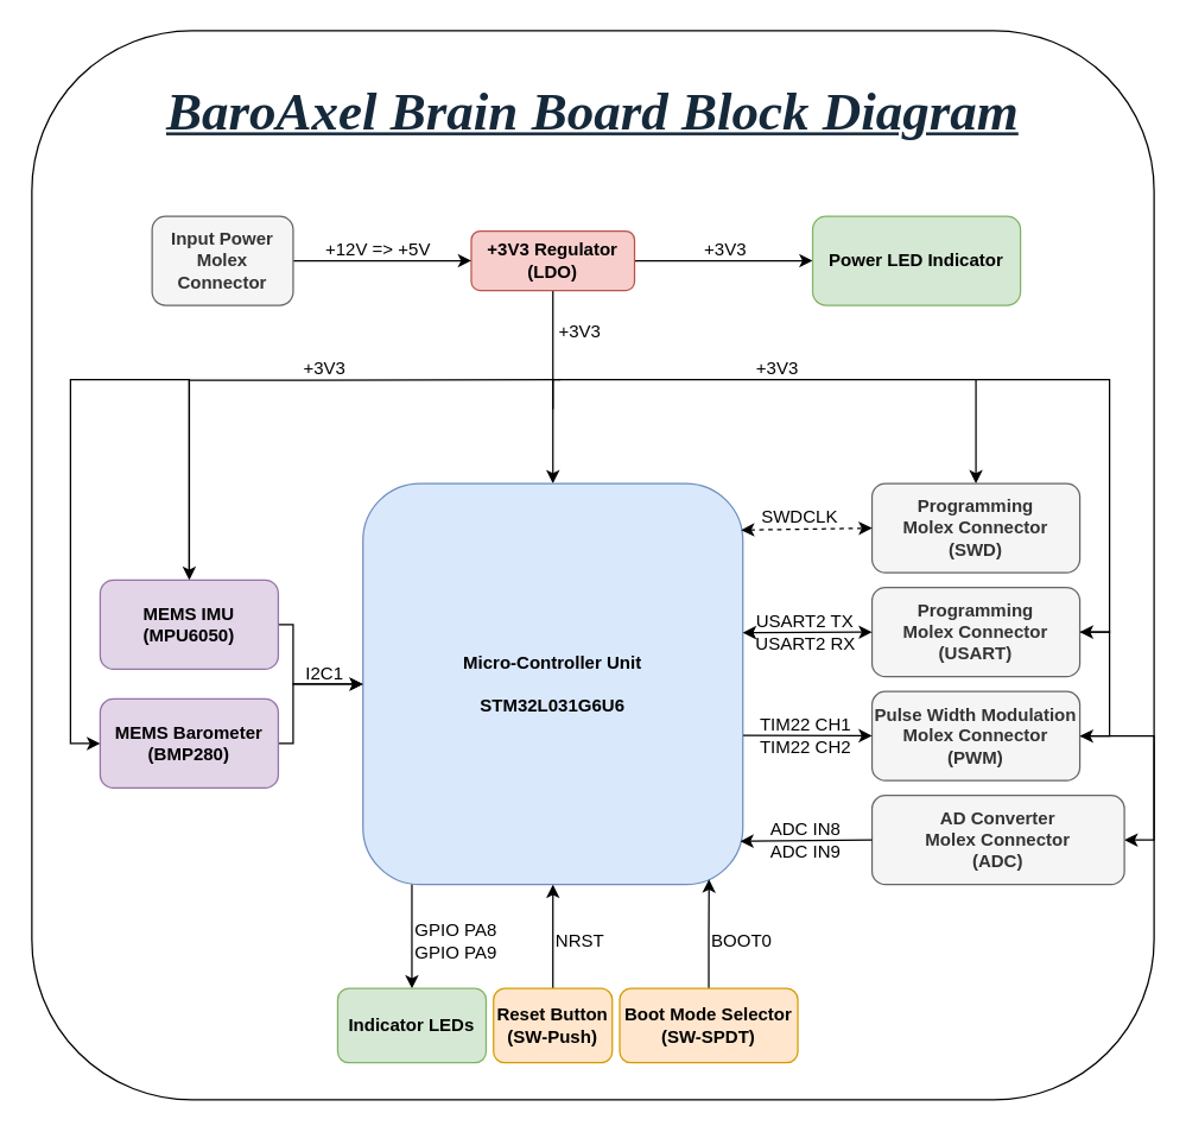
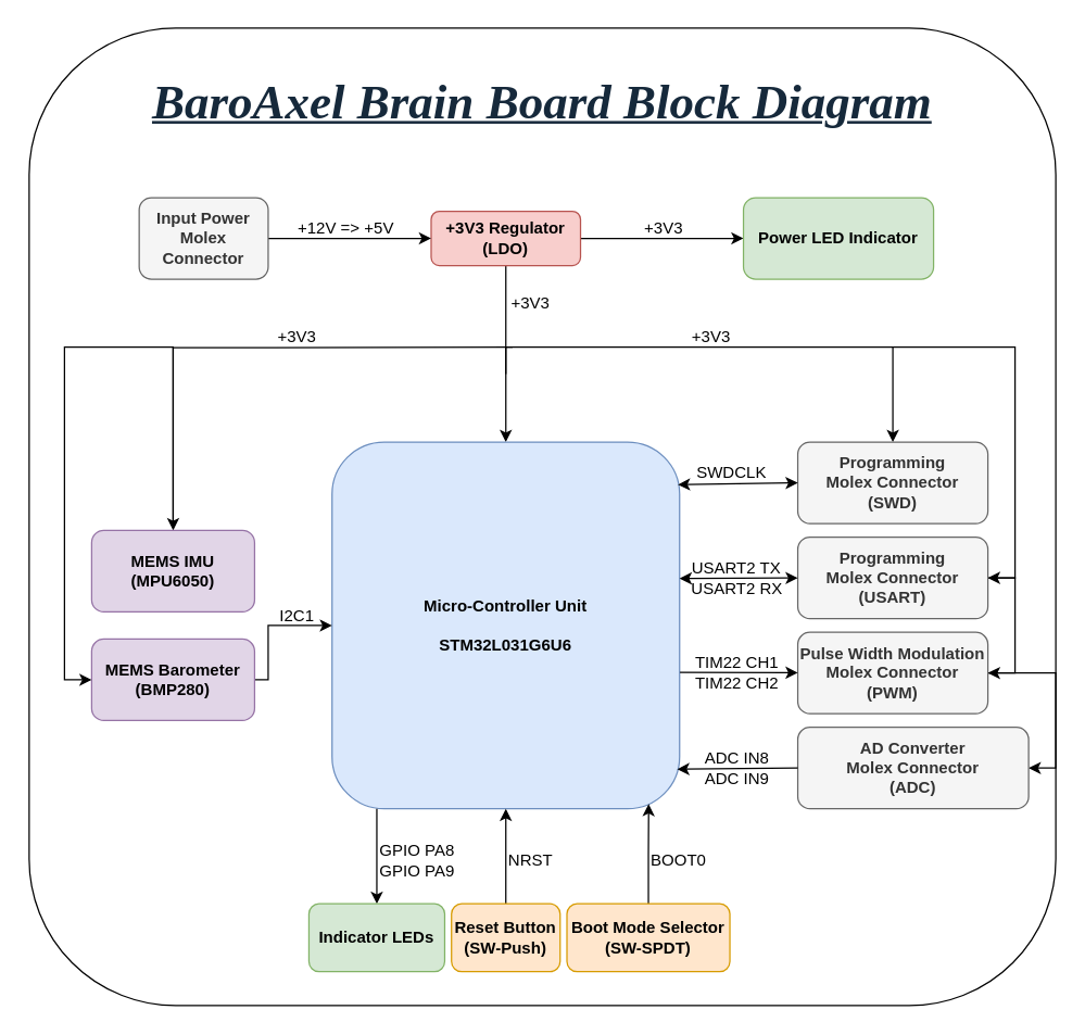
  <mxCell id="0" />
  <mxCell id="1" parent="0" />
  <mxCell id="2" value="" style="rounded=1;labelBackgroundColor=none;html=1;whiteSpace=wrap;fontColor=default;strokeColor=default;" parent="1" vertex="1"><mxGeometry x="20.98" y="20" width="756.02" height="720" as="geometry" /></mxCell>
  <mxCell id="3" style="edgeStyle=orthogonalEdgeStyle;rounded=0;orthogonalLoop=1;jettySize=auto;html=1;exitX=0.5;exitY=1;exitDx=0;exitDy=0;entryX=0.5;entryY=0;entryDx=0;entryDy=0;" parent="1" source="8" target="11" edge="1"><mxGeometry relative="1" as="geometry" /></mxCell>
  <mxCell id="4" style="edgeStyle=orthogonalEdgeStyle;rounded=0;orthogonalLoop=1;jettySize=auto;html=1;entryX=0;entryY=0.5;entryDx=0;entryDy=0;" parent="1" source="8" target="26" edge="1"><mxGeometry relative="1" as="geometry" /></mxCell>
  <mxCell id="5" style="edgeStyle=orthogonalEdgeStyle;rounded=0;orthogonalLoop=1;jettySize=auto;html=1;" parent="1" target="12" edge="1"><mxGeometry relative="1" as="geometry"><mxPoint x="417" y="285" as="targetPoint" /><mxPoint x="372" y="275" as="sourcePoint" /><Array as="points"><mxPoint x="372" y="255" /><mxPoint x="657" y="255" /></Array></mxGeometry></mxCell>
  <mxCell id="6" style="edgeStyle=orthogonalEdgeStyle;rounded=0;orthogonalLoop=1;jettySize=auto;html=1;entryX=1;entryY=0.5;entryDx=0;entryDy=0;" parent="1" target="14" edge="1"><mxGeometry relative="1" as="geometry"><mxPoint x="657" y="255" as="sourcePoint" /><Array as="points"><mxPoint x="717" y="255" /><mxPoint x="747" y="255" /><mxPoint x="747" y="425" /></Array></mxGeometry></mxCell>
  <mxCell id="7" style="edgeStyle=orthogonalEdgeStyle;rounded=0;orthogonalLoop=1;jettySize=auto;html=1;entryX=0.5;entryY=0;entryDx=0;entryDy=0;" parent="1" target="23" edge="1"><mxGeometry relative="1" as="geometry"><mxPoint x="377" y="255" as="sourcePoint" /></mxGeometry></mxCell>
  <mxCell id="8" value="&lt;b&gt;+3V3 Regulator&lt;br&gt;(LDO)&lt;/b&gt;" style="rounded=1;whiteSpace=wrap;html=1;fillColor=#f8cecc;strokeColor=#b85450;" parent="1" vertex="1"><mxGeometry x="317.01" y="155" width="110" height="40" as="geometry" /></mxCell>
  <mxCell id="9" style="edgeStyle=orthogonalEdgeStyle;rounded=0;orthogonalLoop=1;jettySize=auto;html=1;entryX=0;entryY=0.5;entryDx=0;entryDy=0;" parent="1" source="10" target="8" edge="1"><mxGeometry relative="1" as="geometry" /></mxCell>
  <mxCell id="10" value="&lt;b&gt;Input Power Molex Connector&lt;/b&gt;" style="rounded=1;whiteSpace=wrap;html=1;fillColor=#f5f5f5;fontColor=#333333;strokeColor=#666666;" parent="1" vertex="1"><mxGeometry x="102" y="145" width="95.01" height="60" as="geometry" /></mxCell>
  <mxCell id="11" value="&lt;b&gt;Micro-Controller Unit&lt;br&gt;&lt;br&gt;STM32L031G6U6&lt;/b&gt;" style="rounded=1;whiteSpace=wrap;html=1;fillColor=#dae8fc;strokeColor=#6c8ebf;" parent="1" vertex="1"><mxGeometry x="244.04" y="325" width="255.93" height="270" as="geometry" /></mxCell>
  <mxCell id="12" value="&lt;b&gt;Programming&lt;br&gt;Molex Connector&lt;br&gt;(SWD)&lt;/b&gt;" style="rounded=1;whiteSpace=wrap;html=1;fillColor=#f5f5f5;fontColor=#333333;strokeColor=#666666;" parent="1" vertex="1"><mxGeometry x="587" y="325" width="140" height="60" as="geometry" /></mxCell>
  <mxCell id="13" style="edgeStyle=orthogonalEdgeStyle;rounded=0;orthogonalLoop=1;jettySize=auto;html=1;entryX=1;entryY=0.5;entryDx=0;entryDy=0;" parent="1" target="16" edge="1"><mxGeometry relative="1" as="geometry"><mxPoint x="727" y="425" as="sourcePoint" /><Array as="points"><mxPoint x="747" y="425" /><mxPoint x="747" y="495" /></Array></mxGeometry></mxCell>
  <mxCell id="14" value="&lt;b&gt;Programming&lt;br&gt;Molex Connector&lt;br&gt;(USART)&lt;/b&gt;" style="rounded=1;whiteSpace=wrap;html=1;fillColor=#f5f5f5;fontColor=#333333;strokeColor=#666666;" parent="1" vertex="1"><mxGeometry x="587" y="395" width="140" height="60" as="geometry" /></mxCell>
  <mxCell id="15" style="edgeStyle=orthogonalEdgeStyle;rounded=0;orthogonalLoop=1;jettySize=auto;html=1;entryX=1;entryY=0.5;entryDx=0;entryDy=0;exitX=1;exitY=0.5;exitDx=0;exitDy=0;" parent="1" source="16" target="17" edge="1"><mxGeometry relative="1" as="geometry" /></mxCell>
  <mxCell id="16" value="&lt;b&gt;Pulse Width Modulation&lt;br&gt;Molex Connector&lt;br&gt;(PWM)&lt;/b&gt;" style="rounded=1;whiteSpace=wrap;html=1;fillColor=#f5f5f5;fontColor=#333333;strokeColor=#666666;" parent="1" vertex="1"><mxGeometry x="587" y="465" width="140" height="60" as="geometry" /></mxCell>
  <mxCell id="17" value="&lt;b&gt;AD Converter&lt;br&gt;Molex Connector&lt;br&gt;(ADC)&lt;/b&gt;" style="rounded=1;whiteSpace=wrap;html=1;fillColor=#f5f5f5;fontColor=#333333;strokeColor=#666666;" parent="1" vertex="1"><mxGeometry x="587" y="535" width="170" height="60" as="geometry" /></mxCell>
  <mxCell id="18" value="" style="endArrow=classic;html=1;rounded=0;exitX=1.001;exitY=0.628;exitDx=0;exitDy=0;exitPerimeter=0;" parent="1" source="11" target="16" edge="1"><mxGeometry width="50" height="50" relative="1" as="geometry"><mxPoint x="542.926" y="520.38" as="sourcePoint" /><mxPoint x="637.68" y="519.61" as="targetPoint" /><Array as="points" /></mxGeometry></mxCell>
  <mxCell id="19" style="edgeStyle=orthogonalEdgeStyle;rounded=0;orthogonalLoop=1;jettySize=auto;html=1;entryX=0;entryY=0.5;entryDx=0;entryDy=0;" parent="1" source="20" target="11" edge="1"><mxGeometry relative="1" as="geometry"><Array as="points"><mxPoint x="197" y="500" /><mxPoint x="197" y="460" /></Array></mxGeometry></mxCell>
  <mxCell id="20" value="&lt;b&gt;MEMS Barometer&lt;br&gt;(BMP280)&lt;/b&gt;" style="rounded=1;whiteSpace=wrap;html=1;fillColor=#e1d5e7;strokeColor=#9673a6;" parent="1" vertex="1"><mxGeometry x="67" y="470" width="120" height="60" as="geometry" /></mxCell>
- <mxCell id="21" style="edgeStyle=orthogonalEdgeStyle;rounded=0;orthogonalLoop=1;jettySize=auto;html=1;entryX=0;entryY=0.5;entryDx=0;entryDy=0;" parent="1" source="23" target="11" edge="1"><mxGeometry x="0.308" y="-18" relative="1" as="geometry"><Array as="points"><mxPoint x="197" y="420" /><mxPoint x="197" y="460" /></Array><mxPoint as="offset" /></mxGeometry></mxCell>
  <mxCell id="22" style="edgeStyle=orthogonalEdgeStyle;rounded=0;orthogonalLoop=1;jettySize=auto;html=1;entryX=0;entryY=0.5;entryDx=0;entryDy=0;" parent="1" target="20" edge="1"><mxGeometry relative="1" as="geometry"><mxPoint x="127" y="385" as="sourcePoint" /><Array as="points"><mxPoint x="127" y="255" /><mxPoint x="47" y="255" /><mxPoint x="47" y="500" /></Array></mxGeometry></mxCell>
  <mxCell id="23" value="&lt;b&gt;MEMS IMU&lt;br&gt;(MPU6050)&lt;/b&gt;" style="rounded=1;whiteSpace=wrap;html=1;fillColor=#e1d5e7;strokeColor=#9673a6;" parent="1" vertex="1"><mxGeometry x="67" y="390" width="120" height="60" as="geometry" /></mxCell>
  <mxCell id="24" style="edgeStyle=orthogonalEdgeStyle;rounded=0;orthogonalLoop=1;jettySize=auto;html=1;entryX=0.5;entryY=0;entryDx=0;entryDy=0;" parent="1" target="25" edge="1"><mxGeometry relative="1" as="geometry"><Array as="points"><mxPoint x="277" y="595" /></Array><mxPoint x="277" y="595" as="sourcePoint" /></mxGeometry></mxCell>
  <mxCell id="25" value="&lt;b&gt;Indicator LEDs&lt;/b&gt;" style="rounded=1;whiteSpace=wrap;html=1;fillColor=#d5e8d4;strokeColor=#82b366;" parent="1" vertex="1"><mxGeometry x="227" y="665" width="100" height="50" as="geometry" /></mxCell>
  <mxCell id="26" value="&lt;b&gt;Power LED Indicator&lt;/b&gt;" style="rounded=1;whiteSpace=wrap;html=1;fillColor=#d5e8d4;strokeColor=#82b366;" parent="1" vertex="1"><mxGeometry x="547" y="145" width="140" height="60" as="geometry" /></mxCell>
  <mxCell id="27" style="edgeStyle=orthogonalEdgeStyle;rounded=0;orthogonalLoop=1;jettySize=auto;html=1;entryX=0.911;entryY=0.987;entryDx=0;entryDy=0;entryPerimeter=0;" parent="1" source="28" target="11" edge="1"><mxGeometry relative="1" as="geometry" /></mxCell>
  <mxCell id="28" value="&lt;b&gt;Boot Mode Selector&lt;br&gt;(SW-SPDT)&lt;br&gt;&lt;/b&gt;" style="rounded=1;whiteSpace=wrap;html=1;fillColor=#ffe6cc;strokeColor=#d79b00;" parent="1" vertex="1"><mxGeometry x="417" y="665" width="120" height="50" as="geometry" /></mxCell>
  <mxCell id="29" style="edgeStyle=orthogonalEdgeStyle;rounded=0;orthogonalLoop=1;jettySize=auto;html=1;" parent="1" source="30" edge="1"><mxGeometry relative="1" as="geometry"><mxPoint x="372" y="595" as="targetPoint" /></mxGeometry></mxCell>
  <mxCell id="30" value="&lt;b&gt;Reset Button&lt;br&gt;(SW-Push)&lt;br&gt;&lt;/b&gt;" style="rounded=1;whiteSpace=wrap;html=1;fillColor=#ffe6cc;strokeColor=#d79b00;" parent="1" vertex="1"><mxGeometry x="332" y="665" width="80" height="50" as="geometry" /></mxCell>
  <mxCell id="31" value="+12V =&amp;gt; +5V" style="text;html=1;strokeColor=none;fillColor=none;align=center;verticalAlign=middle;whiteSpace=wrap;rounded=0;labelBackgroundColor=none;" parent="1" vertex="1"><mxGeometry x="217" y="160" width="75" height="15" as="geometry" /></mxCell>
  <mxCell id="32" value="+3V3" style="text;html=1;strokeColor=none;fillColor=none;align=center;verticalAlign=middle;whiteSpace=wrap;rounded=0;labelBackgroundColor=none;" parent="1" vertex="1"><mxGeometry x="457" y="160" width="62.96" height="15" as="geometry" /></mxCell>
  <mxCell id="33" value="+3V3" style="text;html=1;strokeColor=none;fillColor=none;align=center;verticalAlign=middle;whiteSpace=wrap;rounded=0;labelBackgroundColor=none;" parent="1" vertex="1"><mxGeometry x="359.04" y="215" width="62.96" height="15" as="geometry" /></mxCell>
  <mxCell id="34" value="+3V3" style="text;html=1;strokeColor=none;fillColor=none;align=center;verticalAlign=middle;whiteSpace=wrap;rounded=0;labelBackgroundColor=none;" parent="1" vertex="1"><mxGeometry x="492" y="240" width="62.96" height="15" as="geometry" /></mxCell>
  <mxCell id="35" value="+3V3" style="text;html=1;strokeColor=none;fillColor=none;align=center;verticalAlign=middle;whiteSpace=wrap;rounded=0;labelBackgroundColor=none;" parent="1" vertex="1"><mxGeometry x="187" y="240" width="62.96" height="15" as="geometry" /></mxCell>
  <mxCell id="36" value="I2C1" style="text;html=1;strokeColor=none;fillColor=none;align=center;verticalAlign=middle;whiteSpace=wrap;rounded=0;labelBackgroundColor=none;" parent="1" vertex="1"><mxGeometry x="187" y="445" width="62.96" height="15" as="geometry" /></mxCell>
  <mxCell id="37" value="SWDCLK" style="text;html=1;strokeColor=none;fillColor=none;align=center;verticalAlign=middle;whiteSpace=wrap;rounded=0;labelBackgroundColor=none;" parent="1" vertex="1"><mxGeometry x="507" y="340" width="62.96" height="15" as="geometry" /></mxCell>
  <mxCell id="38" value="USART2 TX" style="text;html=1;strokeColor=none;fillColor=none;align=center;verticalAlign=middle;whiteSpace=wrap;rounded=0;labelBackgroundColor=none;" parent="1" vertex="1"><mxGeometry x="507" y="410" width="70" height="15" as="geometry" /></mxCell>
  <mxCell id="39" value="USART2 RX" style="text;html=1;strokeColor=none;fillColor=none;align=center;verticalAlign=middle;whiteSpace=wrap;rounded=0;labelBackgroundColor=none;" parent="1" vertex="1"><mxGeometry x="504.5" y="425" width="75" height="15" as="geometry" /></mxCell>
  <mxCell id="40" value="TIM22 CH1" style="text;html=1;strokeColor=none;fillColor=none;align=center;verticalAlign=middle;whiteSpace=wrap;rounded=0;labelBackgroundColor=none;" parent="1" vertex="1"><mxGeometry x="504.5" y="480" width="75" height="15" as="geometry" /></mxCell>
  <mxCell id="41" value="TIM22 CH2" style="text;html=1;strokeColor=none;fillColor=none;align=center;verticalAlign=middle;whiteSpace=wrap;rounded=0;labelBackgroundColor=none;" parent="1" vertex="1"><mxGeometry x="504.5" y="495" width="75" height="15" as="geometry" /></mxCell>
  <mxCell id="42" value="ADC IN8" style="text;html=1;strokeColor=none;fillColor=none;align=center;verticalAlign=middle;whiteSpace=wrap;rounded=0;labelBackgroundColor=none;" parent="1" vertex="1"><mxGeometry x="504.5" y="550" width="75" height="15" as="geometry" /></mxCell>
  <mxCell id="43" value="ADC IN9" style="text;html=1;strokeColor=none;fillColor=none;align=center;verticalAlign=middle;whiteSpace=wrap;rounded=0;labelBackgroundColor=none;" parent="1" vertex="1"><mxGeometry x="504.5" y="565" width="75" height="15" as="geometry" /></mxCell>
  <mxCell id="44" value="BOOT0" style="text;html=1;strokeColor=none;fillColor=none;align=center;verticalAlign=middle;whiteSpace=wrap;rounded=0;labelBackgroundColor=none;" parent="1" vertex="1"><mxGeometry x="477" y="625" width="45" height="15" as="geometry" /></mxCell>
  <mxCell id="45" value="NRST" style="text;html=1;strokeColor=none;fillColor=none;align=center;verticalAlign=middle;whiteSpace=wrap;rounded=0;labelBackgroundColor=none;" parent="1" vertex="1"><mxGeometry x="373.02" y="625" width="35" height="15" as="geometry" /></mxCell>
  <mxCell id="46" value="GPIO PA8&lt;br&gt;GPIO PA9" style="text;html=1;strokeColor=none;fillColor=none;align=center;verticalAlign=middle;whiteSpace=wrap;rounded=0;labelBackgroundColor=none;" parent="1" vertex="1"><mxGeometry x="277" y="625" width="60" height="15" as="geometry" /></mxCell>
  <mxCell id="47" value="&lt;h1&gt;&lt;b&gt;&lt;i&gt;&lt;u&gt;&lt;font style=&quot;font-size: 36px;&quot;&gt;BaroAxel Brain Board Block Diagram&lt;/font&gt;&lt;/u&gt;&lt;/i&gt;&lt;/b&gt;&lt;/h1&gt;" style="text;html=1;strokeColor=none;fillColor=none;align=center;verticalAlign=middle;whiteSpace=wrap;rounded=0;labelBackgroundColor=none;fontFamily=Comic Sans MS;fontColor=#16293B;" parent="1" vertex="1"><mxGeometry x="73.12" y="60" width="651.74" height="30" as="geometry" /></mxCell>
- <mxCell id="48" value="" style="endArrow=classic;startArrow=classic;html=1;rounded=0;entryX=0;entryY=0.5;entryDx=0;entryDy=0;exitX=0.995;exitY=0.116;exitDx=0;exitDy=0;exitPerimeter=0;dashed=1;" edge="1" parent="1" source="11" target="12"><mxGeometry width="50" height="50" relative="1" as="geometry"><mxPoint x="417" y="465" as="sourcePoint" /><mxPoint x="467" y="415" as="targetPoint" /></mxGeometry></mxCell>
+ <mxCell id="48" value="" style="endArrow=classic;startArrow=classic;html=1;rounded=0;entryX=0;entryY=0.5;entryDx=0;entryDy=0;exitX=0.995;exitY=0.116;exitDx=0;exitDy=0;exitPerimeter=0;" edge="1" parent="1" source="11" target="12"><mxGeometry width="50" height="50" relative="1" as="geometry"><mxPoint x="417" y="465" as="sourcePoint" /><mxPoint x="467" y="415" as="targetPoint" /></mxGeometry></mxCell>
  <mxCell id="49" value="" style="endArrow=classic;startArrow=classic;html=1;rounded=0;entryX=0;entryY=0.5;entryDx=0;entryDy=0;exitX=1;exitY=0.372;exitDx=0;exitDy=0;exitPerimeter=0;" edge="1" parent="1" source="11" target="14"><mxGeometry width="50" height="50" relative="1" as="geometry"><mxPoint x="522" y="445" as="sourcePoint" /><mxPoint x="572" y="395" as="targetPoint" /></mxGeometry></mxCell>
  <mxCell id="50" value="" style="endArrow=classic;html=1;rounded=0;exitX=0;exitY=0.5;exitDx=0;exitDy=0;entryX=0.993;entryY=0.892;entryDx=0;entryDy=0;entryPerimeter=0;" edge="1" parent="1" source="17" target="11"><mxGeometry width="50" height="50" relative="1" as="geometry"><mxPoint x="522" y="580" as="sourcePoint" /><mxPoint x="572" y="530" as="targetPoint" /></mxGeometry></mxCell>
